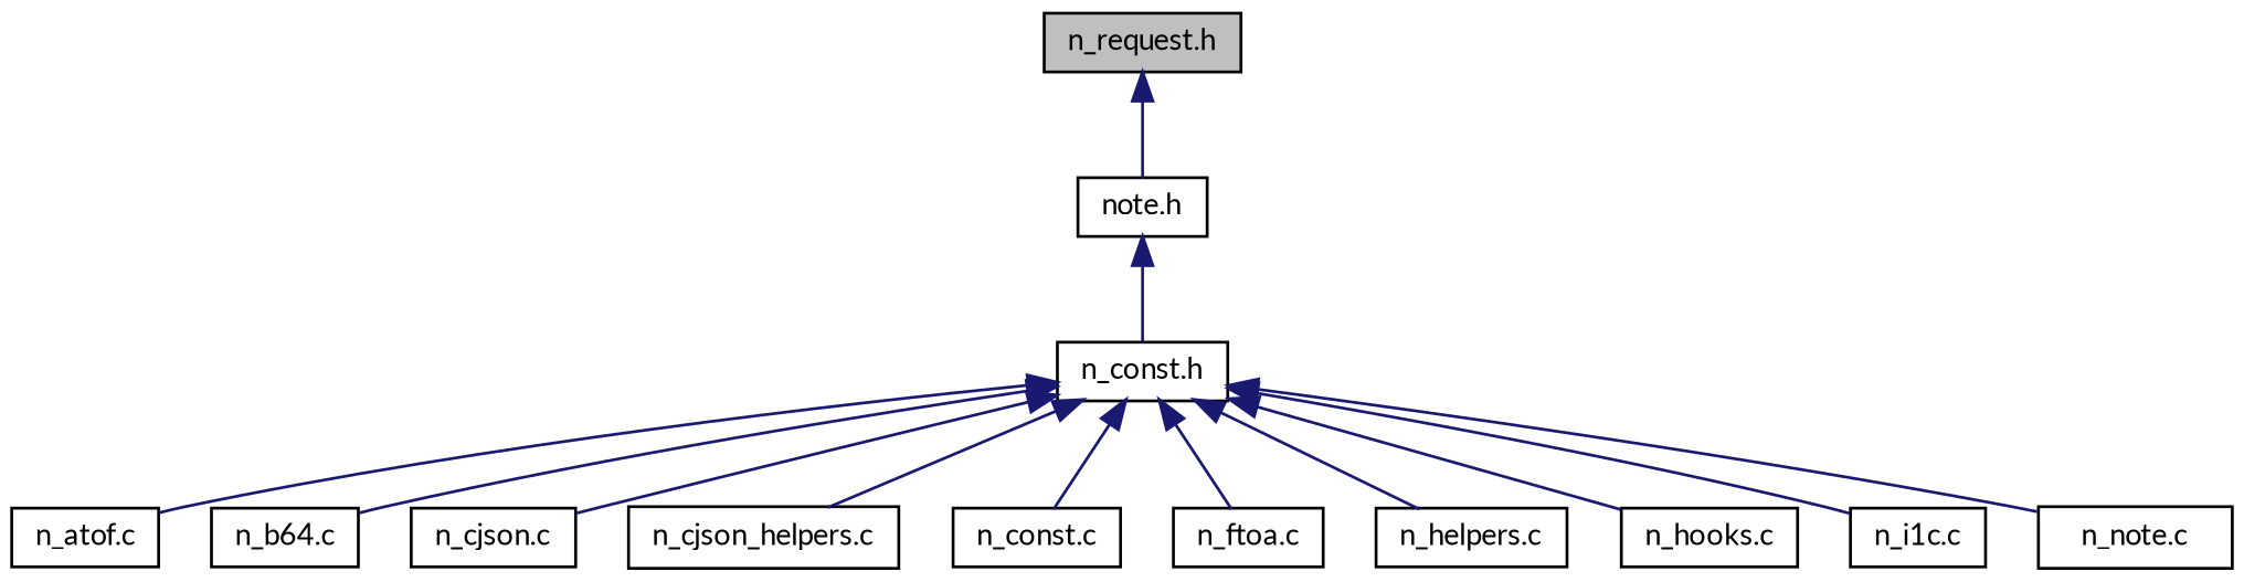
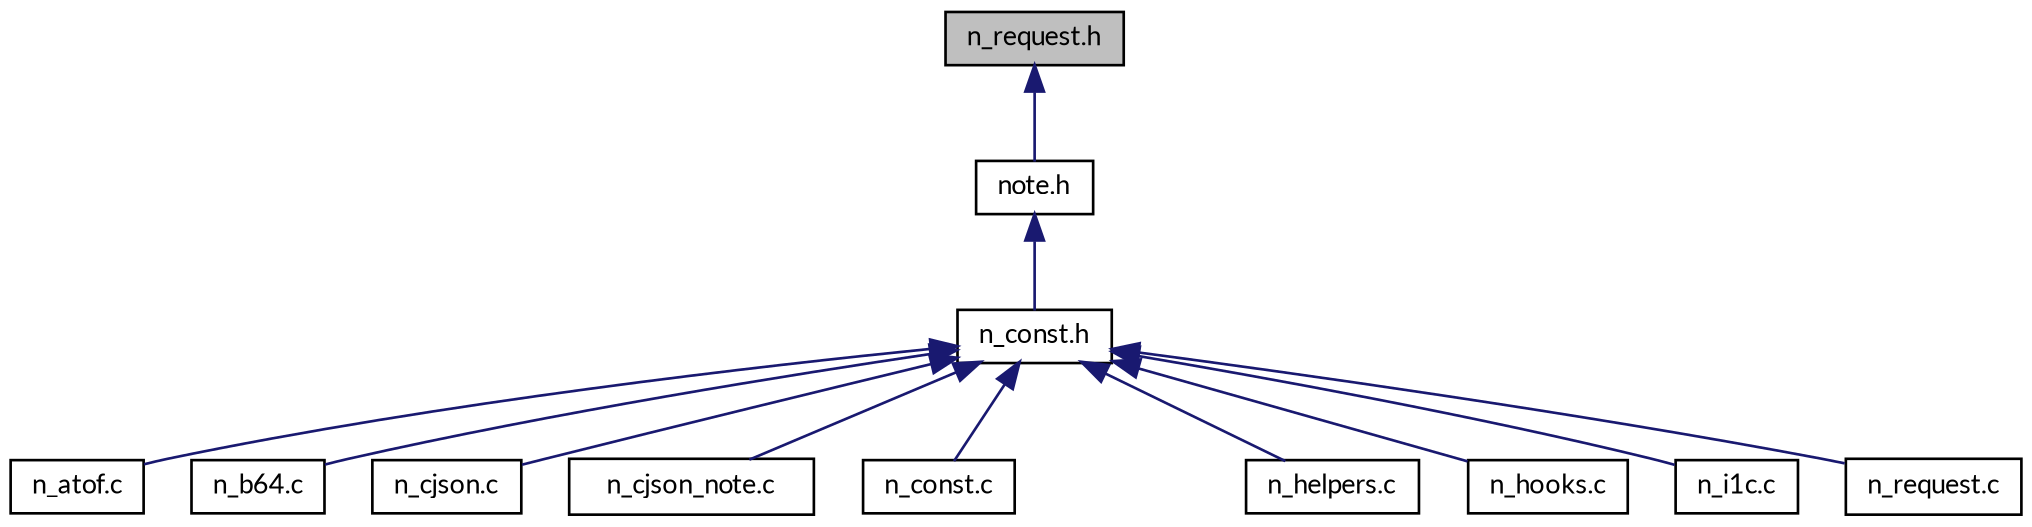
  digraph {
    fontname=Lato
    node [color=black fillcolor=white fontname=Lato fontsize=10 shape=record style=filled]
    edge [color=midnightblue dir=back fontname=Lato fontsize=10 labelfontname=Helvetica labelfontsize=10 style=solid]
    n1 [fillcolor=grey75 fontcolor=black height=0.2 label="n_request.h" width=0.4]
    n2 [height=0.2 label="note.h" width=0.4]
    n3 [height=0.2 label="n_const.h" width=0.4]
    n4 [height=0.2 label="n_atof.c" width=0.4]
    n5 [height=0.2 label="n_b64.c" width=0.4]
    n6 [height=0.2 label="n_cjson.c" width=0.4]
-   n7 [height=0.2 label="n_cjson_helpers.c" width=0.4]
+   n7 [height=0.2 label="n_cjson_note.c" width=0.4]
    n8 [height=0.2 label="n_const.c" width=0.4]
-   n9 [height=0.2 label="n_ftoa.c" width=0.4]
    n10 [height=0.2 label="n_helpers.c" width=0.4]
    n11 [height=0.2 label="n_hooks.c" width=0.4]
    n12 [height=0.2 label="n_i1c.c" width=0.4]
-   n13 [height=0.2 label="n_note.c" width=0.4]
+   n13 [height=0.2 label="n_request.c" width=0.4]
    n1 -> n2
    n2 -> n3
    n3 -> n4
    n3 -> n5
    n3 -> n6
    n3 -> n7
    n3 -> n8
-   n3 -> n9
    n3 -> n10
    n3 -> n11
    n3 -> n12
    n3 -> n13
  }
